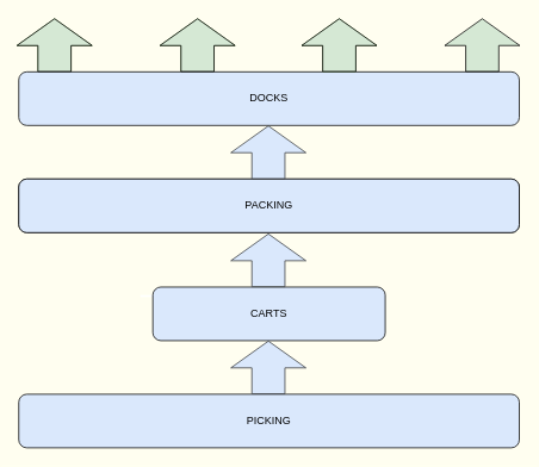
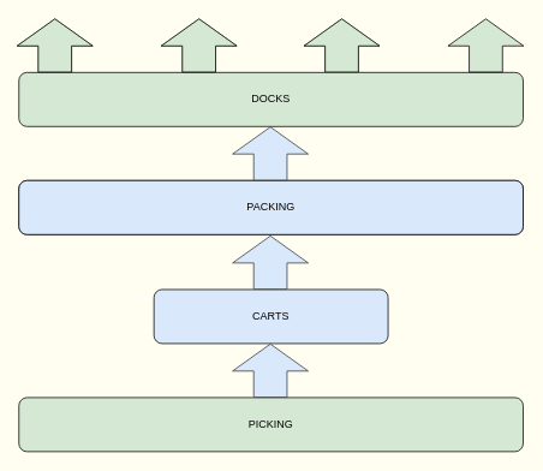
  <mxCell id="0" />
  <mxCell id="1" parent="0" />
  <mxCell id="2" value="" style="line;strokeWidth=2;html=1;rounded=0;shadow=0;fontSize=27;align=center;fillColor=none;strokeColor=#FFFFFF;" parent="1" vertex="1"><mxGeometry x="156" y="326" width="240" height="10" as="geometry" /></mxCell>
  <mxCell id="3" value="PACKING" style="rounded=1;whiteSpace=wrap;html=1;fillColor=#dae8fc;" parent="1" vertex="1"><mxGeometry x="20" y="200" width="560" height="60" as="geometry" /></mxCell>
- <mxCell id="4" value="PICKING" style="rounded=1;whiteSpace=wrap;html=1;fillColor=#DAE8FC;" parent="1" vertex="1"><mxGeometry x="20" y="441" width="560" height="60" as="geometry" /></mxCell>
+ <mxCell id="4" value="PICKING" style="rounded=1;whiteSpace=wrap;html=1;fillColor=#d5e8d4;" parent="1" vertex="1"><mxGeometry x="20" y="441" width="560" height="60" as="geometry" /></mxCell>
  <mxCell id="5" value="" style="shape=flexArrow;endArrow=classic;html=1;width=37;endSize=9.67;endWidth=46;strokeColor=#82b366;fillColor=#000000;" parent="1" edge="1"><mxGeometry width="50" height="50" relative="1" as="geometry"><mxPoint x="60" y="80" as="sourcePoint" /><mxPoint x="60" y="20" as="targetPoint" /></mxGeometry></mxCell>
  <mxCell id="6" value="" style="shape=flexArrow;endArrow=classic;html=1;width=37;endSize=9.67;endWidth=46;strokeColor=#82b366;fillColor=#000000;" parent="1" edge="1"><mxGeometry width="50" height="50" relative="1" as="geometry"><mxPoint x="220" y="80" as="sourcePoint" /><mxPoint x="220" y="20" as="targetPoint" /></mxGeometry></mxCell>
- <mxCell id="7" value="DOCKS" style="rounded=1;whiteSpace=wrap;html=1;fillColor=#dae8fc;" parent="1" vertex="1"><mxGeometry x="20" y="80" width="560" height="60" as="geometry" /></mxCell>
+ <mxCell id="7" value="DOCKS" style="rounded=1;whiteSpace=wrap;html=1;fillColor=#D5E8D4;" parent="1" vertex="1"><mxGeometry x="20" y="80" width="560" height="60" as="geometry" /></mxCell>
  <mxCell id="8" value="" style="shape=flexArrow;endArrow=classic;html=1;width=37;endSize=9.67;endWidth=46;strokeColor=#82b366;fillColor=#000000;" parent="1" edge="1"><mxGeometry width="50" height="50" relative="1" as="geometry"><mxPoint x="378.57" y="80" as="sourcePoint" /><mxPoint x="378.57" y="20" as="targetPoint" /></mxGeometry></mxCell>
  <mxCell id="9" value="" style="shape=flexArrow;endArrow=classic;html=1;width=37;endSize=9.67;endWidth=46;fillColor=#D5E8D4;" parent="1" edge="1"><mxGeometry width="50" height="50" relative="1" as="geometry"><mxPoint x="538.57" y="80" as="sourcePoint" /><mxPoint x="538.57" y="20" as="targetPoint" /></mxGeometry></mxCell>
  <mxCell id="10" value="CARTS" style="rounded=1;whiteSpace=wrap;html=1;fillColor=#dae8fc;" parent="1" vertex="1"><mxGeometry x="170" y="321" width="260" height="60" as="geometry" /></mxCell>
  <mxCell id="11" value="PACKING" style="rounded=1;whiteSpace=wrap;html=1;fillColor=#dae8fc;" parent="1" vertex="1"><mxGeometry x="20" y="200" width="560" height="60" as="geometry" /></mxCell>
  <mxCell id="12" value="" style="shape=flexArrow;endArrow=classic;html=1;width=37;endSize=9.67;endWidth=46;fillColor=#D5E8D4;" parent="1" edge="1"><mxGeometry width="50" height="50" relative="1" as="geometry"><mxPoint x="60" y="80" as="sourcePoint" /><mxPoint x="60" y="20" as="targetPoint" /></mxGeometry></mxCell>
  <mxCell id="13" value="" style="shape=flexArrow;endArrow=classic;html=1;width=37;endSize=9.67;endWidth=46;fillColor=#D5E8D4;" parent="1" edge="1"><mxGeometry width="50" height="50" relative="1" as="geometry"><mxPoint x="220" y="80" as="sourcePoint" /><mxPoint x="220" y="20" as="targetPoint" /></mxGeometry></mxCell>
  <mxCell id="14" value="" style="shape=flexArrow;endArrow=classic;html=1;width=37;endSize=9.67;endWidth=46;fillColor=#D5E8D4;" parent="1" edge="1"><mxGeometry width="50" height="50" relative="1" as="geometry"><mxPoint x="378.57" y="80" as="sourcePoint" /><mxPoint x="378.57" y="20" as="targetPoint" /></mxGeometry></mxCell>
  <mxCell id="15" value="" style="shape=flexArrow;endArrow=classic;html=1;width=37;endSize=9.67;endWidth=46;strokeColor=#36393d;fillColor=#DAE8FC;" parent="1" edge="1"><mxGeometry width="50" height="50" relative="1" as="geometry"><mxPoint x="299.29" y="441" as="sourcePoint" /><mxPoint x="299.29" y="381" as="targetPoint" /></mxGeometry></mxCell>
  <mxCell id="16" value="" style="shape=flexArrow;endArrow=classic;html=1;width=37;endSize=9.67;endWidth=46;strokeColor=#36393d;fillColor=#DAE8FC;" parent="1" edge="1"><mxGeometry width="50" height="50" relative="1" as="geometry"><mxPoint x="299.29" y="321" as="sourcePoint" /><mxPoint x="299.29" y="261" as="targetPoint" /></mxGeometry></mxCell>
  <mxCell id="17" value="" style="shape=flexArrow;endArrow=classic;html=1;width=37;endSize=9.67;endWidth=46;strokeColor=#36393d;fillColor=#DAE8FC;" parent="1" edge="1"><mxGeometry width="50" height="50" relative="1" as="geometry"><mxPoint x="299.29" y="200" as="sourcePoint" /><mxPoint x="299.29" y="140" as="targetPoint" /></mxGeometry></mxCell>
